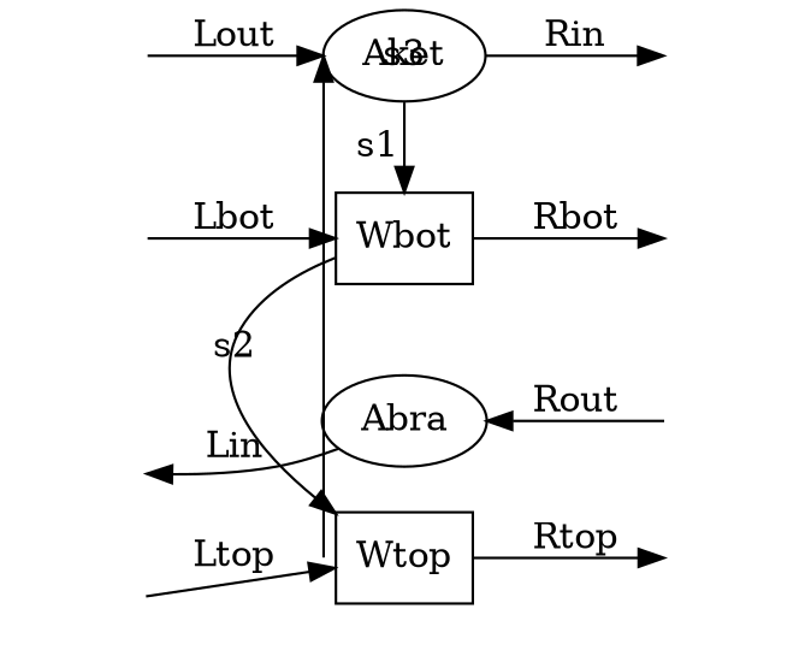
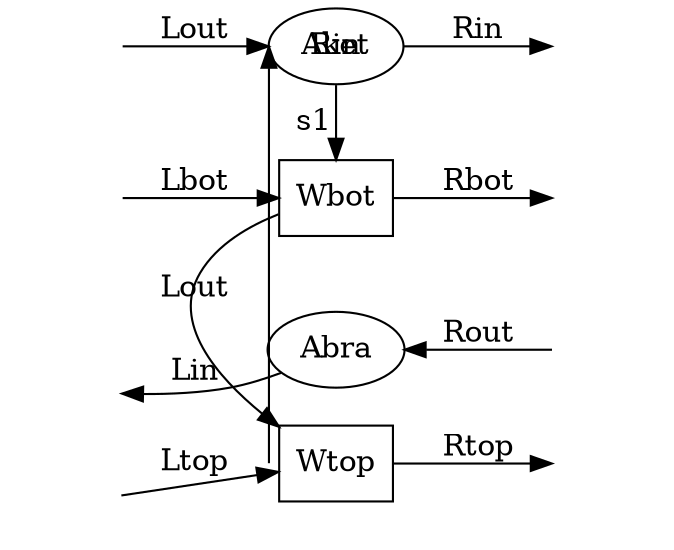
  digraph {
    rankdir=LR
    node [style=invisible]
    n1 [label=" "]
    n2 [label=" "]
    n3 [label=" "]
    n4 [label=" "]
    n5 [label=Aket style=""]
    n6 [label=Abra style=""]
    n7 [label=Wbot shape=box style=""]
    n8 [label=Wtop shape=box style=""]
    n9 [label=" "]
    n10 [label=" "]
    n11 [label=" "]
    n12 [label=" "]
    subgraph sub_1 {
      rank=same
      n1
      n2
      n3
      n4
    }
    subgraph sub_2 {
      rank=same
      n5
      n6
      n7
      n8
    }
    subgraph sub_3 {
      rank=same
      n9
      n10
      n11
      n12
    }
    subgraph sub_4 {
      n2
      n5
      n9
    }
    subgraph sub_5 {
      n4
      n5
      n8
    }
    subgraph sub_6 {
      n3
      n7
      n11
    }
    subgraph sub_7 {
      n1
      n6
      n10
    }
    n2 -> n5 [label=Lout]
    n3 -> n7 [label=Lbot]
    n4 -> n8 [label=Ltop]
    n5 -> n7 [label=s1]
    n5 -> n8 [style=invis]
    n5 -> n9 [label=Rin]
    n6 -> n1 [label=Lin]
    n7 -> n6 [style=invis]
-   n7 -> n8 [label=s2]
+   n7 -> n8 [label=Lout]
    n7 -> n11 [label=Rbot]
-   n8 -> n5 [label=s3]
+   n8 -> n5 [label=Rin]
    n8 -> n7 [style=invis]
    n8 -> n12 [label=Rtop]
    n10 -> n6 [label=Rout]
  }
